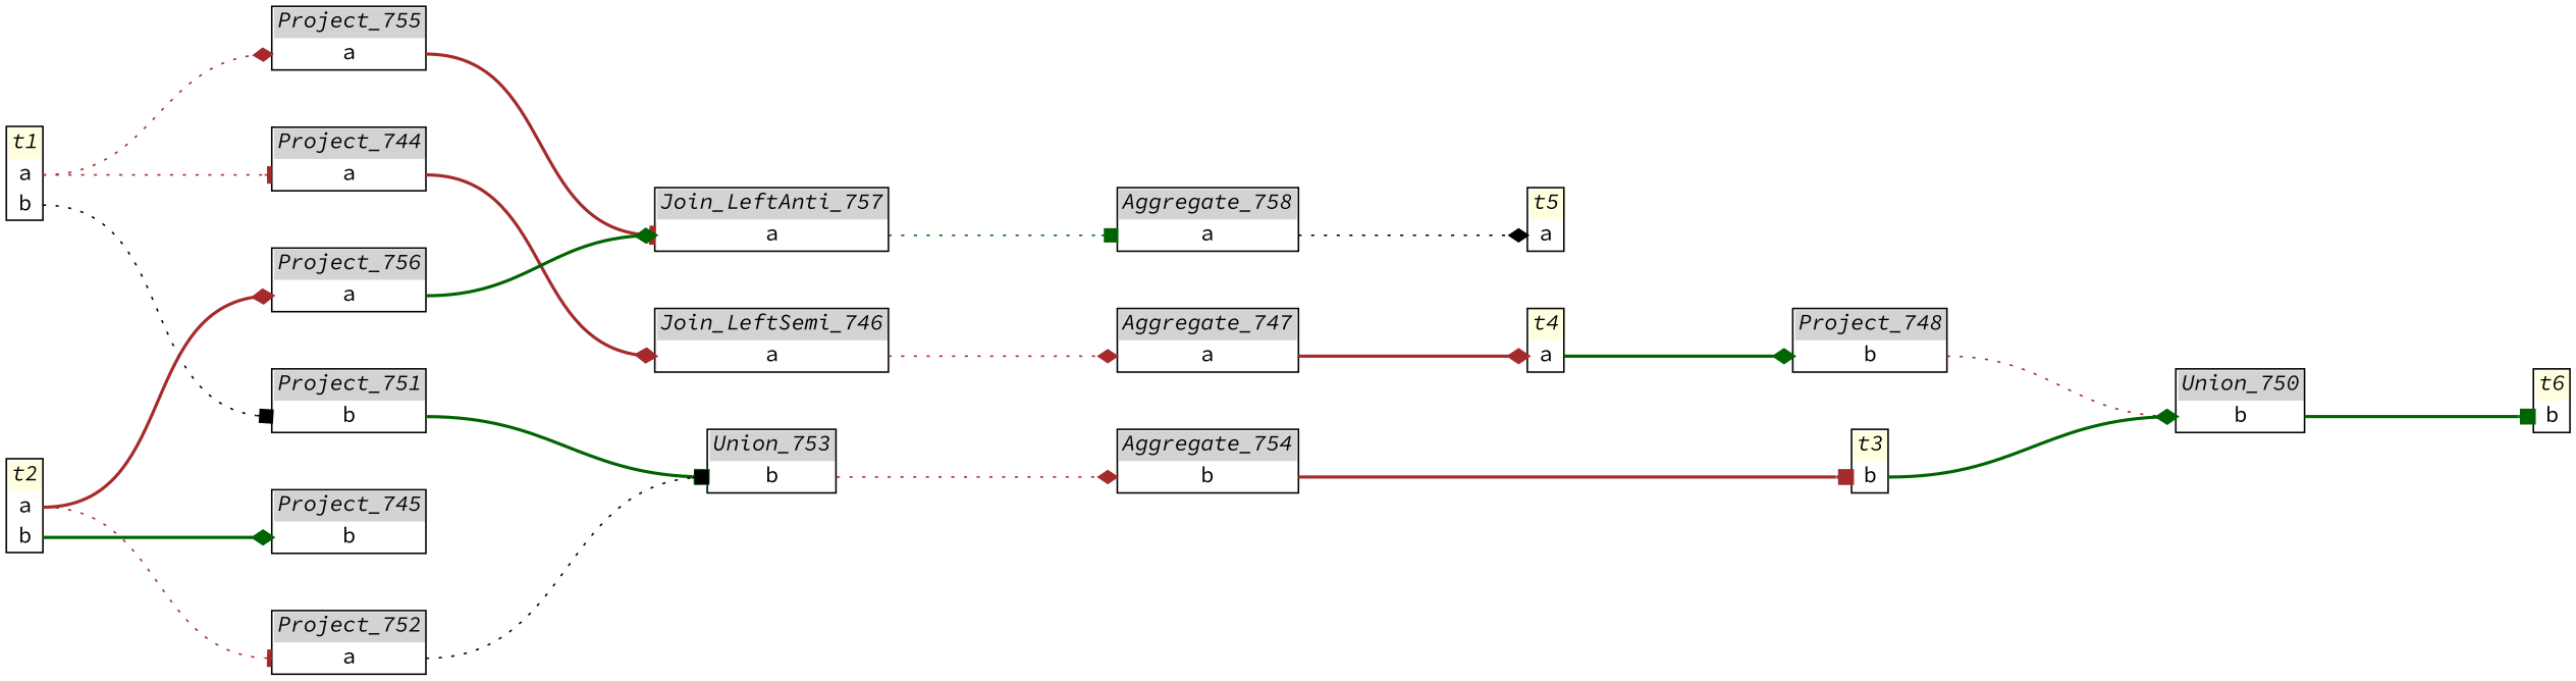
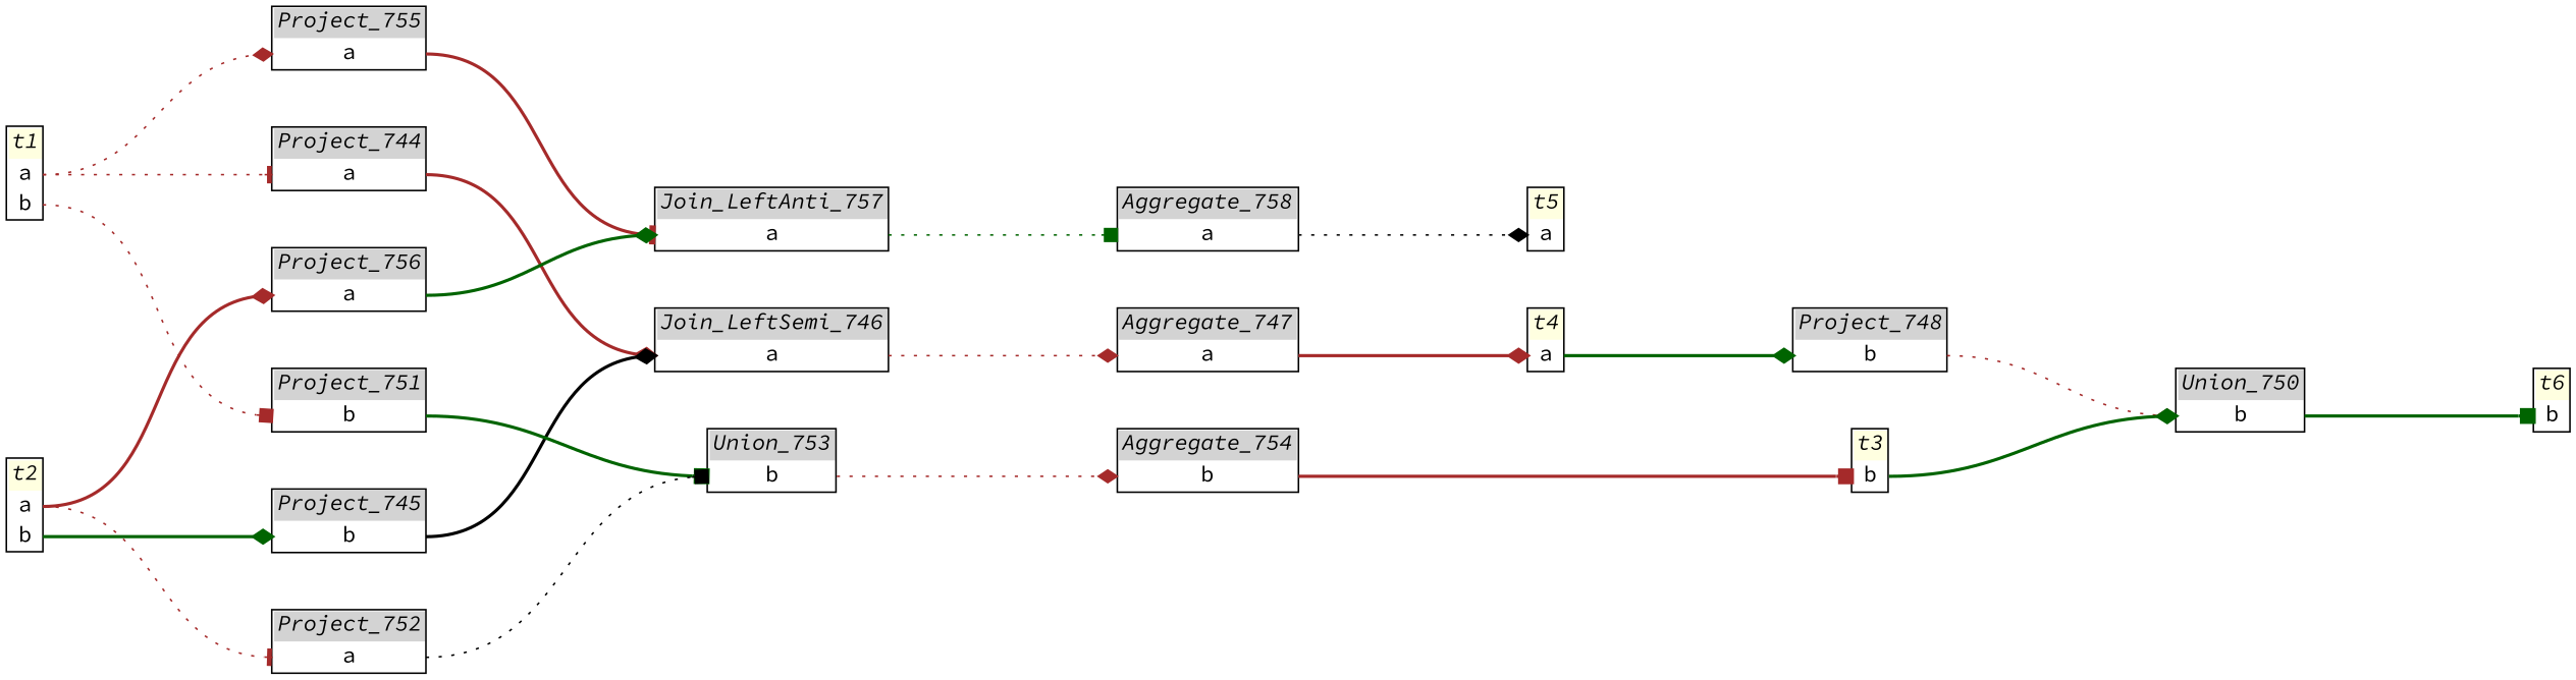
  digraph {
    fontname="Source Code Pro"
    nodesep=0.5
    rankdir=LR
    ranksep=2
    node [fontname="Source Code Pro" shape=plain]
    edge [arrowhead=diamond color=brown fontname="Source Code Pro" headport=0 style=bold tailport=0]
    n1 [label=< <table border="1" cellborder="0" cellspacing="0">   <tr><td bgcolor="lightgray" port="nodeName"><i>Aggregate_747</i></td></tr>   <tr><td port="0">a</td></tr> </table>>]
    n2 [label=< <table border="1" cellborder="0" cellspacing="0">   <tr><td bgcolor="lightyellow" port="nodeName"><i>t4</i></td></tr>   <tr><td port="0">a</td></tr> </table>>]
    n3 [label=< <table border="1" cellborder="0" cellspacing="0">   <tr><td bgcolor="lightgray" port="nodeName"><i>Project_748</i></td></tr>   <tr><td port="0">b</td></tr> </table>>]
    n4 [label=< <table border="1" cellborder="0" cellspacing="0">   <tr><td bgcolor="lightgray" port="nodeName"><i>Aggregate_754</i></td></tr>   <tr><td port="0">b</td></tr> </table>>]
    n5 [label=< <table border="1" cellborder="0" cellspacing="0">   <tr><td bgcolor="lightyellow" port="nodeName"><i>t3</i></td></tr>   <tr><td port="0">b</td></tr> </table>>]
    n6 [label=< <table border="1" cellborder="0" cellspacing="0">   <tr><td bgcolor="lightgray" port="nodeName"><i>Union_750</i></td></tr>   <tr><td port="0">b</td></tr> </table>>]
    n7 [label=< <table border="1" cellborder="0" cellspacing="0">   <tr><td bgcolor="lightgray" port="nodeName"><i>Aggregate_758</i></td></tr>   <tr><td port="0">a</td></tr> </table>>]
    n8 [label=< <table border="1" cellborder="0" cellspacing="0">   <tr><td bgcolor="lightyellow" port="nodeName"><i>t5</i></td></tr>   <tr><td port="0">a</td></tr> </table>>]
    n9 [label=< <table border="1" cellborder="0" cellspacing="0">   <tr><td bgcolor="lightgray" port="nodeName"><i>Join_LeftAnti_757</i></td></tr>   <tr><td port="0">a</td></tr> </table>>]
    n10 [label=< <table border="1" cellborder="0" cellspacing="0">   <tr><td bgcolor="lightgray" port="nodeName"><i>Join_LeftSemi_746</i></td></tr>   <tr><td port="0">a</td></tr> </table>>]
    n11 [label=< <table border="1" cellborder="0" cellspacing="0">   <tr><td bgcolor="lightgray" port="nodeName"><i>Project_744</i></td></tr>   <tr><td port="0">a</td></tr> </table>>]
    n12 [label=< <table border="1" cellborder="0" cellspacing="0">   <tr><td bgcolor="lightgray" port="nodeName"><i>Project_745</i></td></tr>   <tr><td port="0">b</td></tr> </table>>]
    n13 [label=< <table border="1" cellborder="0" cellspacing="0">   <tr><td bgcolor="lightyellow" port="nodeName"><i>t6</i></td></tr>   <tr><td port="0">b</td></tr> </table>>]
    n14 [label=< <table border="1" cellborder="0" cellspacing="0">   <tr><td bgcolor="lightgray" port="nodeName"><i>Project_751</i></td></tr>   <tr><td port="0">b</td></tr> </table>>]
    n15 [label=< <table border="1" cellborder="0" cellspacing="0">   <tr><td bgcolor="lightgray" port="nodeName"><i>Union_753</i></td></tr>   <tr><td port="0">b</td></tr> </table>>]
    n16 [label=< <table border="1" cellborder="0" cellspacing="0">   <tr><td bgcolor="lightgray" port="nodeName"><i>Project_752</i></td></tr>   <tr><td port="0">a</td></tr> </table>>]
    n17 [label=< <table border="1" cellborder="0" cellspacing="0">   <tr><td bgcolor="lightgray" port="nodeName"><i>Project_755</i></td></tr>   <tr><td port="0">a</td></tr> </table>>]
    n18 [label=< <table border="1" cellborder="0" cellspacing="0">   <tr><td bgcolor="lightgray" port="nodeName"><i>Project_756</i></td></tr>   <tr><td port="0">a</td></tr> </table>>]
    n19 [label=< <table border="1" cellborder="0" cellspacing="0">   <tr><td bgcolor="lightyellow" port="nodeName"><i>t1</i></td></tr>   <tr><td port="0">a</td></tr> <tr><td port="1">b</td></tr> </table>>]
    n20 [label=< <table border="1" cellborder="0" cellspacing="0">   <tr><td bgcolor="lightyellow" port="nodeName"><i>t2</i></td></tr>   <tr><td port="0">a</td></tr> <tr><td port="1">b</td></tr> </table>>]
    n1 -> n2
    n2 -> n3 [color=darkgreen]
    n3 -> n6 [style=dotted]
    n4 -> n5 [arrowhead=box]
    n5 -> n6 [color=darkgreen]
    n6 -> n13 [arrowhead=box color=darkgreen]
    n7 -> n8 [color=black style=dotted]
    n9 -> n7 [arrowhead=box color=darkgreen style=dotted]
    n10 -> n1 [style=dotted]
    n11 -> n10
+   n12 -> n10 [color=black]
    n14 -> n15 [arrowhead=box color=darkgreen]
    n15 -> n4 [style=dotted]
    n16 -> n15 [arrowhead=box color=black style=dotted]
    n17 -> n9 [arrowhead=tee]
    n18 -> n9 [color=darkgreen]
    n19 -> n11 [arrowhead=tee style=dotted]
-   n19 -> n14 [arrowhead=box color=black style=dotted tailport=1]
+   n19 -> n14 [arrowhead=box style=dotted tailport=1]
    n19 -> n17 [style=dotted]
    n20 -> n12 [color=darkgreen tailport=1]
    n20 -> n16 [arrowhead=tee style=dotted]
    n20 -> n18
  }
